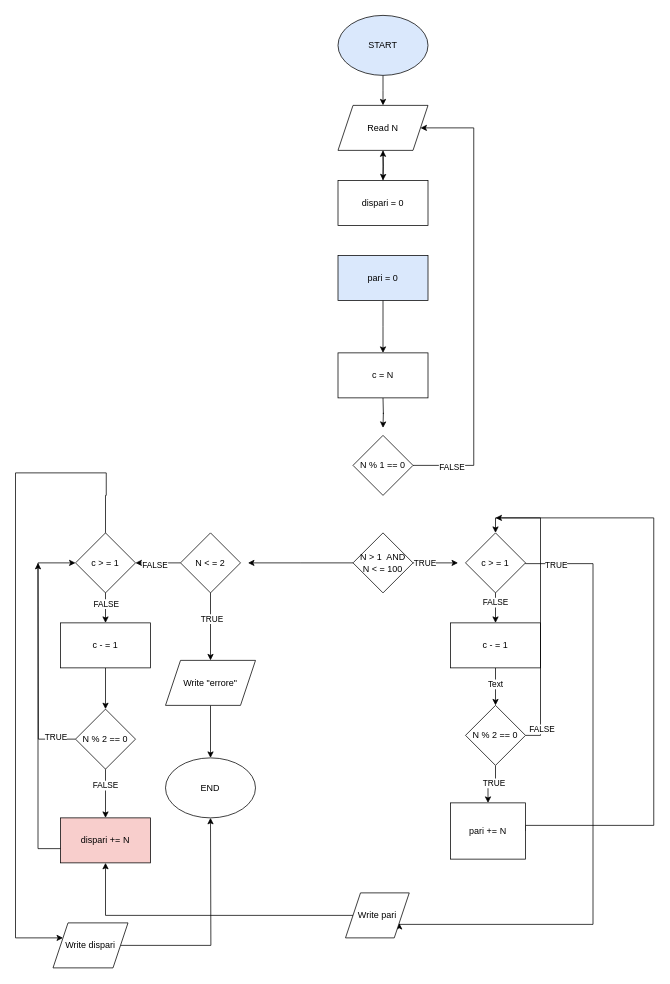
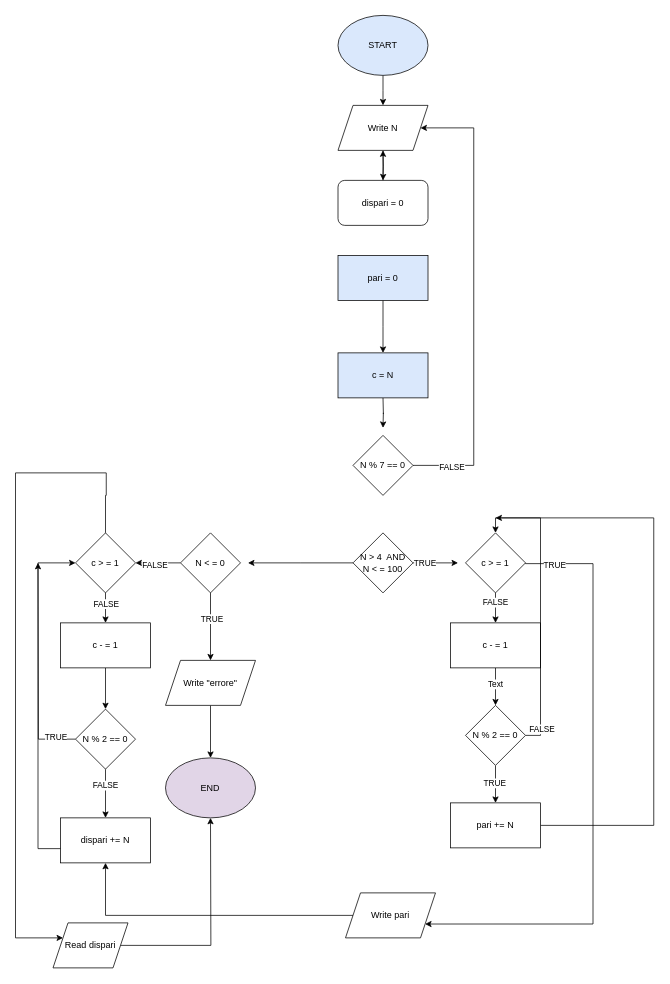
  <mxCell id="0" />
  <mxCell id="1" parent="0" />
  <mxCell id="2" value="" style="edgeStyle=orthogonalEdgeStyle;rounded=0;orthogonalLoop=1;jettySize=auto;html=1;" edge="1" parent="1" source="3"><mxGeometry relative="1" as="geometry"><mxPoint x="510" y="140" as="targetPoint" /></mxGeometry></mxCell>
  <mxCell id="3" value="START" style="ellipse;whiteSpace=wrap;html=1;fillColor=#dae8fc;" vertex="1" parent="1"><mxGeometry x="450" y="20" width="120" height="80" as="geometry" /></mxCell>
  <mxCell id="4" value="" style="edgeStyle=orthogonalEdgeStyle;rounded=0;orthogonalLoop=1;jettySize=auto;html=1;" edge="1" parent="1"><mxGeometry relative="1" as="geometry"><mxPoint x="510" y="530" as="sourcePoint" /><mxPoint x="510" y="570" as="targetPoint" /></mxGeometry></mxCell>
  <mxCell id="5" style="edgeStyle=orthogonalEdgeStyle;rounded=0;orthogonalLoop=1;jettySize=auto;html=1;" edge="1" parent="1" source="7" target="25"><mxGeometry relative="1" as="geometry"><mxPoint x="630" y="170" as="targetPoint" /><Array as="points"><mxPoint x="631" y="620" /><mxPoint x="631" y="170" /></Array></mxGeometry></mxCell>
  <mxCell id="6" value="FALSE" style="edgeLabel;html=1;align=center;verticalAlign=middle;resizable=0;points=[];" vertex="1" connectable="0" parent="5"><mxGeometry x="-0.831" y="-1" relative="1" as="geometry"><mxPoint as="offset" /></mxGeometry></mxCell>
- <mxCell id="7" value="N % 1 == 0" style="rhombus;whiteSpace=wrap;html=1;" vertex="1" parent="1"><mxGeometry x="470" y="580" width="80" height="80" as="geometry" /></mxCell>
+ <mxCell id="7" value="N % 7 == 0" style="rhombus;whiteSpace=wrap;html=1;" vertex="1" parent="1"><mxGeometry x="470" y="580" width="80" height="80" as="geometry" /></mxCell>
  <mxCell id="8" value="" style="edgeStyle=orthogonalEdgeStyle;rounded=0;orthogonalLoop=1;jettySize=auto;html=1;" edge="1" parent="1" source="11"><mxGeometry relative="1" as="geometry"><mxPoint x="610" y="750" as="targetPoint" /></mxGeometry></mxCell>
  <mxCell id="9" value="TRUE" style="edgeLabel;html=1;align=center;verticalAlign=middle;resizable=0;points=[];" vertex="1" connectable="0" parent="8"><mxGeometry x="-0.5" relative="1" as="geometry"><mxPoint as="offset" /></mxGeometry></mxCell>
  <mxCell id="10" style="edgeStyle=orthogonalEdgeStyle;rounded=0;orthogonalLoop=1;jettySize=auto;html=1;" edge="1" parent="1" source="11"><mxGeometry relative="1" as="geometry"><mxPoint x="330" y="750" as="targetPoint" /></mxGeometry></mxCell>
- <mxCell id="11" value="N &amp;gt; 1&amp;nbsp; AND&lt;br&gt;N &amp;lt; = 100" style="rhombus;whiteSpace=wrap;html=1;" vertex="1" parent="1"><mxGeometry x="470" y="710" width="80" height="80" as="geometry" /></mxCell>
+ <mxCell id="11" value="N &amp;gt; 4&amp;nbsp; AND&lt;br&gt;N &amp;lt; = 100" style="rhombus;whiteSpace=wrap;html=1;" vertex="1" parent="1"><mxGeometry x="470" y="710" width="80" height="80" as="geometry" /></mxCell>
  <mxCell id="12" value="" style="edgeStyle=orthogonalEdgeStyle;rounded=0;orthogonalLoop=1;jettySize=auto;html=1;" edge="1" parent="1" source="13"><mxGeometry relative="1" as="geometry"><mxPoint x="510" y="470" as="targetPoint" /></mxGeometry></mxCell>
  <mxCell id="13" value="pari = 0" style="rounded=0;whiteSpace=wrap;html=1;fillColor=#dae8fc;" vertex="1" parent="1"><mxGeometry x="450" y="340" width="120" height="60" as="geometry" /></mxCell>
  <mxCell id="14" value="" style="edgeStyle=orthogonalEdgeStyle;rounded=0;orthogonalLoop=1;jettySize=auto;html=1;" edge="1" parent="1" source="15" target="25"><mxGeometry relative="1" as="geometry" /></mxCell>
- <mxCell id="15" value="dispari = 0" style="rounded=0;whiteSpace=wrap;html=1;" vertex="1" parent="1"><mxGeometry x="450" y="240" width="120" height="60" as="geometry" /></mxCell>
+ <mxCell id="15" value="dispari = 0" style="whiteSpace=wrap;html=1;rounded=1;" vertex="1" parent="1"><mxGeometry x="450" y="240" width="120" height="60" as="geometry" /></mxCell>
  <mxCell id="16" value="" style="edgeStyle=orthogonalEdgeStyle;rounded=0;orthogonalLoop=1;jettySize=auto;html=1;" edge="1" parent="1" source="18" target="33"><mxGeometry relative="1" as="geometry" /></mxCell>
  <mxCell id="17" value="Text" style="edgeLabel;html=1;align=center;verticalAlign=middle;resizable=0;points=[];" vertex="1" connectable="0" parent="16"><mxGeometry x="-0.16" y="-1" relative="1" as="geometry"><mxPoint as="offset" /></mxGeometry></mxCell>
  <mxCell id="18" value="c - = 1" style="rounded=0;whiteSpace=wrap;html=1;" vertex="1" parent="1"><mxGeometry x="600" y="830" width="120" height="60" as="geometry" /></mxCell>
  <mxCell id="19" value="" style="edgeStyle=orthogonalEdgeStyle;rounded=0;orthogonalLoop=1;jettySize=auto;html=1;" edge="1" parent="1" target="15"><mxGeometry relative="1" as="geometry"><mxPoint x="510" y="200" as="sourcePoint" /></mxGeometry></mxCell>
  <mxCell id="20" value="" style="edgeStyle=orthogonalEdgeStyle;rounded=0;orthogonalLoop=1;jettySize=auto;html=1;" edge="1" parent="1" source="24" target="18"><mxGeometry relative="1" as="geometry" /></mxCell>
  <mxCell id="21" value="FALSE" style="edgeLabel;html=1;align=center;verticalAlign=middle;resizable=0;points=[];" vertex="1" connectable="0" parent="20"><mxGeometry x="-0.4" y="-1" relative="1" as="geometry"><mxPoint as="offset" /></mxGeometry></mxCell>
  <mxCell id="22" style="edgeStyle=orthogonalEdgeStyle;rounded=0;orthogonalLoop=1;jettySize=auto;html=1;entryX=1;entryY=0.75;entryDx=0;entryDy=0;" edge="1" parent="1" target="35"><mxGeometry relative="1" as="geometry"><mxPoint x="790" y="1236" as="targetPoint" /><mxPoint x="700" y="750" as="sourcePoint" /><Array as="points"><mxPoint x="700" y="751" /><mxPoint x="790" y="751" /><mxPoint x="790" y="1232" /></Array></mxGeometry></mxCell>
  <mxCell id="23" value="TRUE" style="edgeLabel;html=1;align=center;verticalAlign=middle;resizable=0;points=[];" vertex="1" connectable="0" parent="22"><mxGeometry x="-0.902" y="-1" relative="1" as="geometry"><mxPoint as="offset" /></mxGeometry></mxCell>
  <mxCell id="24" value="c &amp;gt; = 1" style="rhombus;whiteSpace=wrap;html=1;" vertex="1" parent="1"><mxGeometry x="620" y="710" width="80" height="80" as="geometry" /></mxCell>
- <mxCell id="25" value="Read N" style="shape=parallelogram;perimeter=parallelogramPerimeter;whiteSpace=wrap;html=1;fixedSize=1;" vertex="1" parent="1"><mxGeometry x="450" y="140" width="120" height="60" as="geometry" /></mxCell>
- <mxCell id="26" value="c = N" style="rounded=0;whiteSpace=wrap;html=1;" vertex="1" parent="1"><mxGeometry x="450" y="470" width="120" height="60" as="geometry" /></mxCell>
+ <mxCell id="25" value="Write N" style="shape=parallelogram;perimeter=parallelogramPerimeter;whiteSpace=wrap;html=1;fixedSize=1;" vertex="1" parent="1"><mxGeometry x="450" y="140" width="120" height="60" as="geometry" /></mxCell>
+ <mxCell id="26" value="c = N" style="rounded=0;whiteSpace=wrap;html=1;fillColor=#dae8fc;" vertex="1" parent="1"><mxGeometry x="450" y="470" width="120" height="60" as="geometry" /></mxCell>
  <mxCell id="27" style="edgeStyle=orthogonalEdgeStyle;rounded=0;orthogonalLoop=1;jettySize=auto;html=1;exitX=1;exitY=0.5;exitDx=0;exitDy=0;" edge="1" parent="1" source="28"><mxGeometry relative="1" as="geometry"><mxPoint x="660" y="690" as="targetPoint" /><Array as="points"><mxPoint x="871" y="1100" /></Array></mxGeometry></mxCell>
- <mxCell id="28" value="pari += N" style="rounded=0;whiteSpace=wrap;html=1;" vertex="1" parent="1"><mxGeometry x="600" y="1070" width="100" height="75" as="geometry" /></mxCell>
+ <mxCell id="28" value="pari += N" style="rounded=0;whiteSpace=wrap;html=1;" vertex="1" parent="1"><mxGeometry x="600" y="1070" width="120" height="60" as="geometry" /></mxCell>
  <mxCell id="29" value="" style="edgeStyle=orthogonalEdgeStyle;rounded=0;orthogonalLoop=1;jettySize=auto;html=1;" edge="1" parent="1" source="33" target="28"><mxGeometry relative="1" as="geometry" /></mxCell>
  <mxCell id="30" value="TRUE" style="edgeLabel;html=1;align=center;verticalAlign=middle;resizable=0;points=[];" vertex="1" connectable="0" parent="29"><mxGeometry x="-0.08" y="-2" relative="1" as="geometry"><mxPoint as="offset" /></mxGeometry></mxCell>
  <mxCell id="31" style="edgeStyle=orthogonalEdgeStyle;rounded=0;orthogonalLoop=1;jettySize=auto;html=1;exitX=1;exitY=0.5;exitDx=0;exitDy=0;entryX=0.5;entryY=0;entryDx=0;entryDy=0;" edge="1" parent="1" source="33" target="24"><mxGeometry relative="1" as="geometry" /></mxCell>
  <mxCell id="32" value="FALSE" style="edgeLabel;html=1;align=center;verticalAlign=middle;resizable=0;points=[];" vertex="1" connectable="0" parent="31"><mxGeometry x="-0.851" y="-1" relative="1" as="geometry"><mxPoint as="offset" /></mxGeometry></mxCell>
  <mxCell id="33" value="N % 2 == 0" style="rhombus;whiteSpace=wrap;html=1;" vertex="1" parent="1"><mxGeometry x="620" y="940" width="80" height="80" as="geometry" /></mxCell>
  <mxCell id="34" style="edgeStyle=orthogonalEdgeStyle;rounded=0;orthogonalLoop=1;jettySize=auto;html=1;exitX=0;exitY=0.5;exitDx=0;exitDy=0;" edge="1" parent="1" source="35" target="56"><mxGeometry relative="1" as="geometry" /></mxCell>
- <mxCell id="35" value="Write pari" style="shape=parallelogram;perimeter=parallelogramPerimeter;whiteSpace=wrap;html=1;fixedSize=1;" vertex="1" parent="1"><mxGeometry x="460" y="1190" width="85" height="60" as="geometry" /></mxCell>
+ <mxCell id="35" value="Write pari" style="shape=parallelogram;perimeter=parallelogramPerimeter;whiteSpace=wrap;html=1;fixedSize=1;" vertex="1" parent="1"><mxGeometry x="460" y="1190" width="120" height="60" as="geometry" /></mxCell>
  <mxCell id="36" value="" style="edgeStyle=orthogonalEdgeStyle;rounded=0;orthogonalLoop=1;jettySize=auto;html=1;" edge="1" parent="1" source="40" target="42"><mxGeometry relative="1" as="geometry" /></mxCell>
  <mxCell id="37" value="TRUE" style="edgeLabel;html=1;align=center;verticalAlign=middle;resizable=0;points=[];" vertex="1" connectable="0" parent="36"><mxGeometry x="-0.244" y="1" relative="1" as="geometry"><mxPoint as="offset" /></mxGeometry></mxCell>
  <mxCell id="38" value="" style="edgeStyle=orthogonalEdgeStyle;rounded=0;orthogonalLoop=1;jettySize=auto;html=1;" edge="1" parent="1" source="40" target="47"><mxGeometry relative="1" as="geometry" /></mxCell>
  <mxCell id="39" value="FALSE" style="edgeLabel;html=1;align=center;verticalAlign=middle;resizable=0;points=[];" vertex="1" connectable="0" parent="38"><mxGeometry x="0.167" y="2" relative="1" as="geometry"><mxPoint as="offset" /></mxGeometry></mxCell>
- <mxCell id="40" value="N &amp;lt; = 2" style="rhombus;whiteSpace=wrap;html=1;" vertex="1" parent="1"><mxGeometry x="240" y="710" width="80" height="80" as="geometry" /></mxCell>
+ <mxCell id="40" value="N &amp;lt; = 0" style="rhombus;whiteSpace=wrap;html=1;" vertex="1" parent="1"><mxGeometry x="240" y="710" width="80" height="80" as="geometry" /></mxCell>
  <mxCell id="41" value="" style="edgeStyle=orthogonalEdgeStyle;rounded=0;orthogonalLoop=1;jettySize=auto;html=1;" edge="1" parent="1" source="42" target="43"><mxGeometry relative="1" as="geometry" /></mxCell>
  <mxCell id="42" value="Write &quot;errore&quot;" style="shape=parallelogram;perimeter=parallelogramPerimeter;whiteSpace=wrap;html=1;fixedSize=1;" vertex="1" parent="1"><mxGeometry x="220" y="880" width="120" height="60" as="geometry" /></mxCell>
- <mxCell id="43" value="END" style="ellipse;whiteSpace=wrap;html=1;" vertex="1" parent="1"><mxGeometry x="220" y="1010" width="120" height="80" as="geometry" /></mxCell>
+ <mxCell id="43" value="END" style="ellipse;whiteSpace=wrap;html=1;fillColor=#e1d5e7;" vertex="1" parent="1"><mxGeometry x="220" y="1010" width="120" height="80" as="geometry" /></mxCell>
  <mxCell id="44" value="" style="edgeStyle=orthogonalEdgeStyle;rounded=0;orthogonalLoop=1;jettySize=auto;html=1;" edge="1" parent="1" source="47" target="49"><mxGeometry relative="1" as="geometry" /></mxCell>
  <mxCell id="45" value="FALSE" style="edgeLabel;html=1;align=center;verticalAlign=middle;resizable=0;points=[];" vertex="1" connectable="0" parent="44"><mxGeometry x="-0.3" relative="1" as="geometry"><mxPoint as="offset" /></mxGeometry></mxCell>
  <mxCell id="46" style="edgeStyle=orthogonalEdgeStyle;rounded=0;orthogonalLoop=1;jettySize=auto;html=1;" edge="1" parent="1" source="47" target="58"><mxGeometry relative="1" as="geometry"><mxPoint x="20" y="1260" as="targetPoint" /><Array as="points"><mxPoint x="140" y="660" /><mxPoint x="141" y="660" /><mxPoint x="141" y="630" /><mxPoint x="20" y="630" /><mxPoint x="20" y="1250" /></Array></mxGeometry></mxCell>
  <mxCell id="47" value="c &amp;gt; = 1" style="rhombus;whiteSpace=wrap;html=1;" vertex="1" parent="1"><mxGeometry x="100" y="710" width="80" height="80" as="geometry" /></mxCell>
  <mxCell id="48" value="" style="edgeStyle=orthogonalEdgeStyle;rounded=0;orthogonalLoop=1;jettySize=auto;html=1;" edge="1" parent="1" source="49" target="54"><mxGeometry relative="1" as="geometry" /></mxCell>
  <mxCell id="49" value="c - = 1" style="rounded=0;whiteSpace=wrap;html=1;" vertex="1" parent="1"><mxGeometry x="80" y="830" width="120" height="60" as="geometry" /></mxCell>
  <mxCell id="50" value="" style="edgeStyle=orthogonalEdgeStyle;rounded=0;orthogonalLoop=1;jettySize=auto;html=1;" edge="1" parent="1" source="54" target="56"><mxGeometry relative="1" as="geometry" /></mxCell>
  <mxCell id="51" value="FALSE" style="edgeLabel;html=1;align=center;verticalAlign=middle;resizable=0;points=[];" vertex="1" connectable="0" parent="50"><mxGeometry x="-0.354" y="-1" relative="1" as="geometry"><mxPoint as="offset" /></mxGeometry></mxCell>
  <mxCell id="52" style="edgeStyle=orthogonalEdgeStyle;rounded=0;orthogonalLoop=1;jettySize=auto;html=1;exitX=0;exitY=0.5;exitDx=0;exitDy=0;" edge="1" parent="1" source="54"><mxGeometry relative="1" as="geometry"><mxPoint x="50" y="750" as="targetPoint" /></mxGeometry></mxCell>
  <mxCell id="53" value="TRUE" style="edgeLabel;html=1;align=center;verticalAlign=middle;resizable=0;points=[];" vertex="1" connectable="0" parent="52"><mxGeometry x="-0.81" y="-4" relative="1" as="geometry"><mxPoint as="offset" /></mxGeometry></mxCell>
  <mxCell id="54" value="N % 2 == 0" style="rhombus;whiteSpace=wrap;html=1;" vertex="1" parent="1"><mxGeometry x="100" y="945" width="80" height="80" as="geometry" /></mxCell>
  <mxCell id="55" style="edgeStyle=orthogonalEdgeStyle;rounded=0;orthogonalLoop=1;jettySize=auto;html=1;exitX=0;exitY=0.5;exitDx=0;exitDy=0;entryX=0;entryY=0.5;entryDx=0;entryDy=0;" edge="1" parent="1" target="47"><mxGeometry relative="1" as="geometry"><mxPoint x="50" y="740" as="targetPoint" /><mxPoint x="80" y="1130" as="sourcePoint" /><Array as="points"><mxPoint x="80" y="1131" /><mxPoint x="50" y="1131" /><mxPoint x="50" y="750" /></Array></mxGeometry></mxCell>
- <mxCell id="56" value="dispari += N" style="rounded=0;whiteSpace=wrap;html=1;fillColor=#f8cecc;" vertex="1" parent="1"><mxGeometry x="80" y="1090" width="120" height="60" as="geometry" /></mxCell>
+ <mxCell id="56" value="dispari += N" style="rounded=0;whiteSpace=wrap;html=1;" vertex="1" parent="1"><mxGeometry x="80" y="1090" width="120" height="60" as="geometry" /></mxCell>
  <mxCell id="57" style="edgeStyle=orthogonalEdgeStyle;rounded=0;orthogonalLoop=1;jettySize=auto;html=1;" edge="1" parent="1" source="58"><mxGeometry relative="1" as="geometry"><mxPoint x="280" y="1090" as="targetPoint" /></mxGeometry></mxCell>
- <mxCell id="58" value="Write dispari" style="shape=parallelogram;perimeter=parallelogramPerimeter;whiteSpace=wrap;html=1;fixedSize=1;" vertex="1" parent="1"><mxGeometry x="70" y="1230" width="100" height="60" as="geometry" /></mxCell>
+ <mxCell id="58" value="Read dispari" style="shape=parallelogram;perimeter=parallelogramPerimeter;whiteSpace=wrap;html=1;fixedSize=1;" vertex="1" parent="1"><mxGeometry x="70" y="1230" width="100" height="60" as="geometry" /></mxCell>
